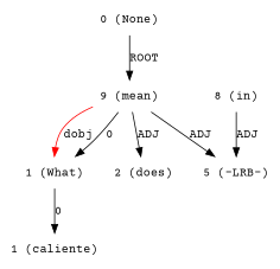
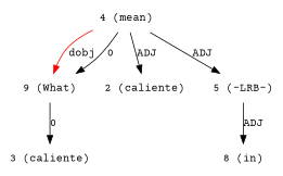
  digraph {
    fontname="Courier Prime"
    node [fontname="Courier Prime" shape=plaintext]
    edge [dir=forward fontname="Courier Prime"]
-   n1 [label="0 (None)"]
-   n2 [label="9 (mean)"]
-   n3 [label="1 (What)"]
-   n4 [label="2 (does)"]
+   n2 [label="4 (mean)"]
+   n3 [label="9 (What)"]
+   n4 [label="2 (caliente)"]
    n5 [label="5 (-LRB-)"]
-   n6 [label="1 (caliente)"]
+   n6 [label="3 (caliente)"]
    n7 [label="8 (in)"]
-   n1 -> n2 [label=ROOT]
    n2 -> n3 [color=red label=dobj]
    n2 -> n3 [label=0]
    n2 -> n4 [label=ADJ]
    n2 -> n5 [label=ADJ]
    n3 -> n6 [label=0]
-   n7 -> n5 [label=ADJ]
+   n5 -> n7 [label=ADJ]
  }
